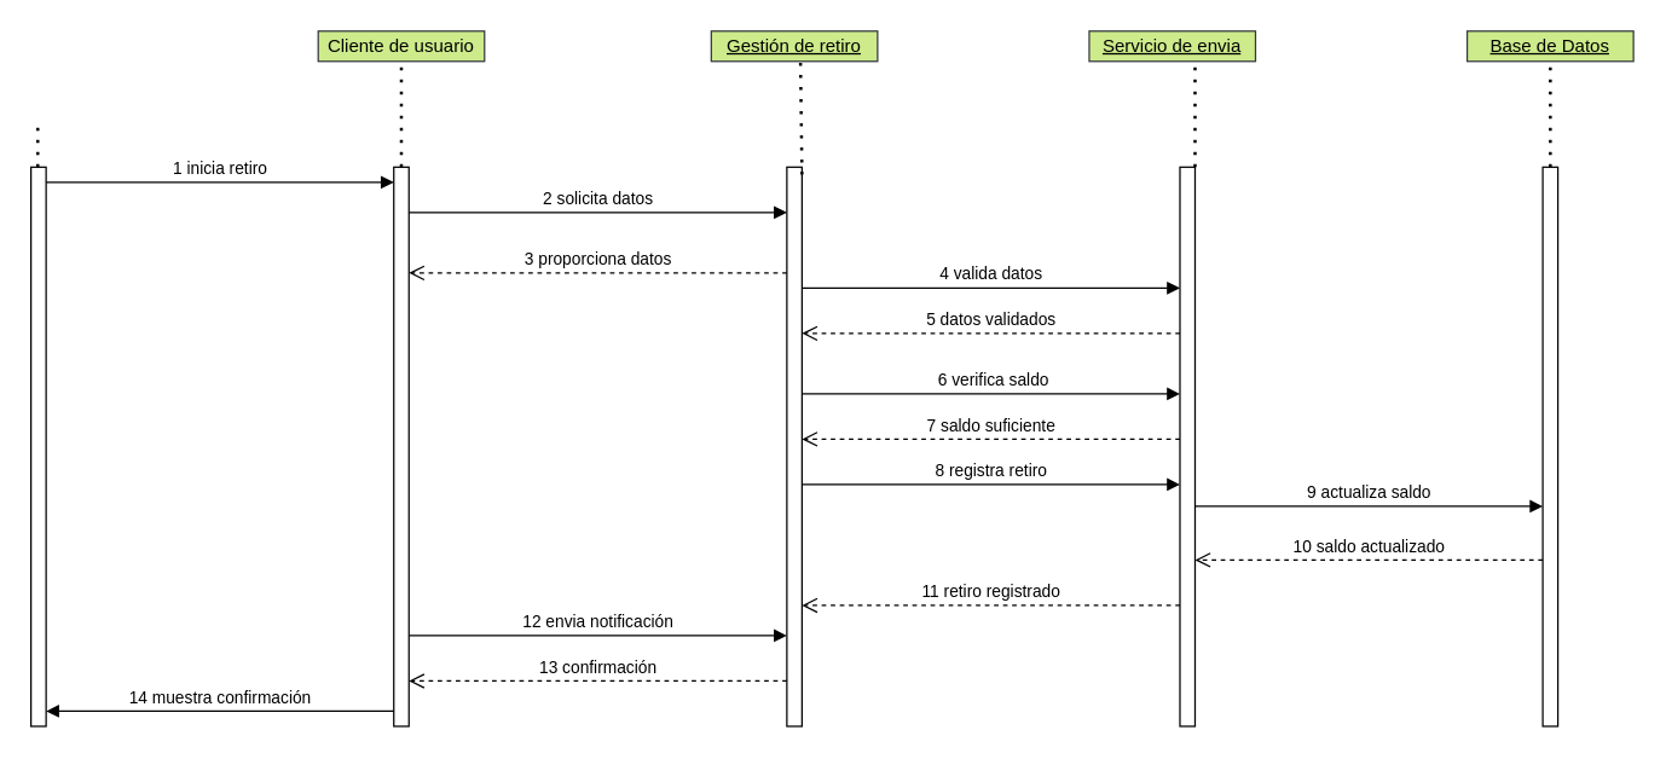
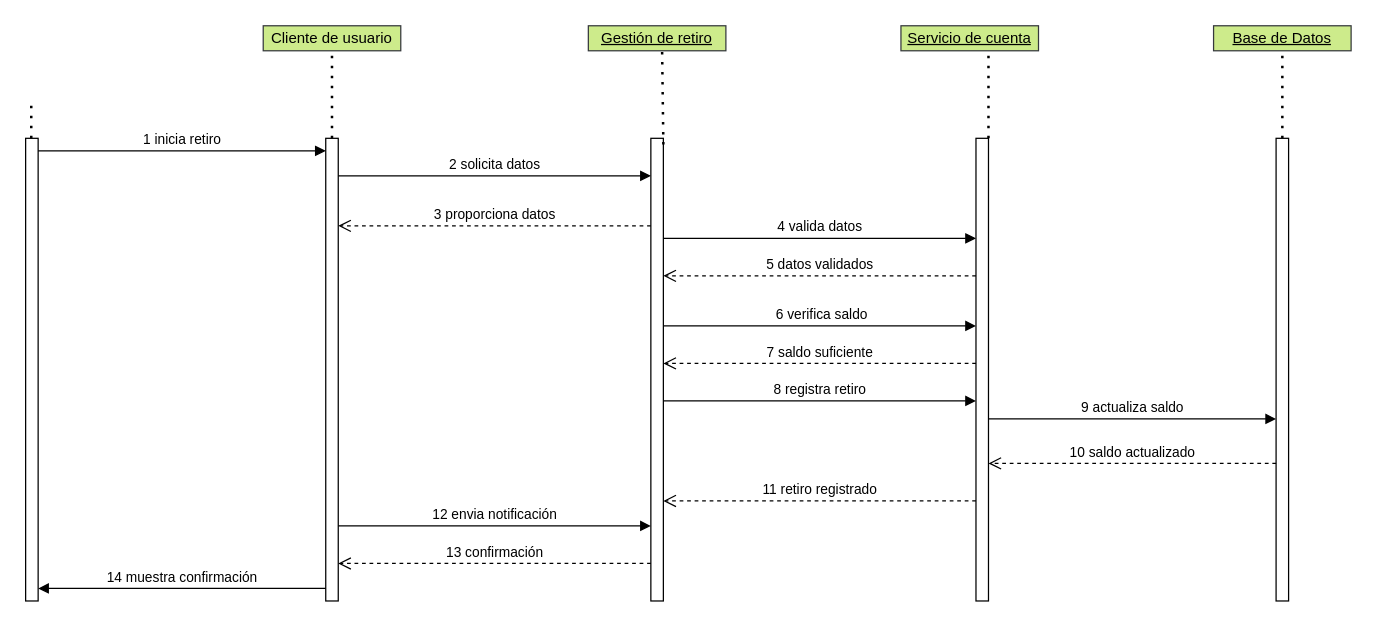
  <mxCell id="0" />
  <mxCell id="1" parent="0" />
  <mxCell id="2" value="Cliente de usuario" style="html=1;whiteSpace=wrap;fillColor=#cdeb8b;strokeColor=#36393d;" parent="1" vertex="1"><mxGeometry x="210" y="20" width="110" height="20" as="geometry" /></mxCell>
  <mxCell id="3" value="&lt;u&gt;Gestión de retiro&lt;/u&gt;" style="html=1;whiteSpace=wrap;fillColor=#cdeb8b;strokeColor=#36393d;" parent="1" vertex="1"><mxGeometry x="470" y="20" width="110" height="20" as="geometry" /></mxCell>
  <mxCell id="4" value="" style="html=1;points=[[0,0,0,0,5],[0,1,0,0,-5],[1,0,0,0,5],[1,1,0,0,-5]];perimeter=orthogonalPerimeter;outlineConnect=0;targetShapes=umlLifeline;portConstraint=eastwest;newEdgeStyle={&quot;curved&quot;:0,&quot;rounded&quot;:0};" parent="1" vertex="1"><mxGeometry x="20" y="110" width="10" height="370" as="geometry" /></mxCell>
  <mxCell id="5" value="" style="html=1;points=[[0,0,0,0,5],[0,1,0,0,-5],[1,0,0,0,5],[1,1,0,0,-5]];perimeter=orthogonalPerimeter;outlineConnect=0;targetShapes=umlLifeline;portConstraint=eastwest;newEdgeStyle={&quot;curved&quot;:0,&quot;rounded&quot;:0};" parent="1" vertex="1"><mxGeometry x="260" y="110" width="10" height="370" as="geometry" /></mxCell>
  <mxCell id="6" value="" style="html=1;points=[[0,0,0,0,5],[0,1,0,0,-5],[1,0,0,0,5],[1,1,0,0,-5]];perimeter=orthogonalPerimeter;outlineConnect=0;targetShapes=umlLifeline;portConstraint=eastwest;newEdgeStyle={&quot;curved&quot;:0,&quot;rounded&quot;:0};" parent="1" vertex="1"><mxGeometry x="520" y="110" width="10" height="370" as="geometry" /></mxCell>
  <mxCell id="7" value="1 inicia retiro" style="html=1;verticalAlign=bottom;endArrow=block;curved=0;rounded=0;" parent="1" target="5" edge="1"><mxGeometry width="80" relative="1" as="geometry"><mxPoint x="30" y="120" as="sourcePoint" /><mxPoint x="110" y="120" as="targetPoint" /></mxGeometry></mxCell>
  <mxCell id="8" value="2 solicita datos" style="html=1;verticalAlign=bottom;endArrow=block;curved=0;rounded=0;" parent="1" edge="1"><mxGeometry width="80" relative="1" as="geometry"><mxPoint x="270" y="140" as="sourcePoint" /><mxPoint x="520" y="140" as="targetPoint" /></mxGeometry></mxCell>
  <mxCell id="9" value="3 proporciona datos" style="html=1;verticalAlign=bottom;endArrow=open;dashed=1;endSize=8;curved=0;rounded=0;" parent="1" target="5" edge="1"><mxGeometry relative="1" as="geometry"><mxPoint x="520" y="180" as="sourcePoint" /><mxPoint x="275" y="180" as="targetPoint" /></mxGeometry></mxCell>
  <mxCell id="10" value="" style="endArrow=none;dashed=1;html=1;dashPattern=1 3;strokeWidth=2;rounded=0;entryX=0.5;entryY=1;entryDx=0;entryDy=0;" parent="1" source="5" target="2" edge="1"><mxGeometry width="50" height="50" relative="1" as="geometry"><mxPoint x="265" y="90" as="sourcePoint" /><mxPoint x="360" y="200" as="targetPoint" /></mxGeometry></mxCell>
  <mxCell id="11" value="" style="endArrow=none;dashed=1;html=1;dashPattern=1 3;strokeWidth=2;rounded=0;entryX=0.5;entryY=1;entryDx=0;entryDy=0;" parent="1" source="4" edge="1"><mxGeometry width="50" height="50" relative="1" as="geometry"><mxPoint x="24.5" y="155" as="sourcePoint" /><mxPoint x="24.5" y="80" as="targetPoint" /></mxGeometry></mxCell>
  <mxCell id="12" value="" style="endArrow=none;dashed=1;html=1;dashPattern=1 3;strokeWidth=2;rounded=0;entryX=0.5;entryY=1;entryDx=0;entryDy=0;exitX=1;exitY=0;exitDx=0;exitDy=5;exitPerimeter=0;" parent="1" source="6" edge="1"><mxGeometry width="50" height="50" relative="1" as="geometry"><mxPoint x="529" y="100" as="sourcePoint" /><mxPoint x="529" y="40" as="targetPoint" /></mxGeometry></mxCell>
  <mxCell id="13" value="14 muestra confirmación" style="html=1;verticalAlign=bottom;endArrow=block;curved=0;rounded=0;entryX=1;entryY=1;entryDx=0;entryDy=-5;entryPerimeter=0;" parent="1" edge="1"><mxGeometry width="80" relative="1" as="geometry"><mxPoint x="260" y="470" as="sourcePoint" /><mxPoint x="30" y="470" as="targetPoint" /></mxGeometry></mxCell>
- <mxCell id="14" value="&lt;u&gt;Servicio de envia&lt;/u&gt;" style="html=1;whiteSpace=wrap;fillColor=#cdeb8b;strokeColor=#36393d;" parent="1" vertex="1"><mxGeometry x="720" y="20" width="110" height="20" as="geometry" /></mxCell>
+ <mxCell id="14" value="&lt;u&gt;Servicio de cuenta&lt;/u&gt;" style="html=1;whiteSpace=wrap;fillColor=#cdeb8b;strokeColor=#36393d;" parent="1" vertex="1"><mxGeometry x="720" y="20" width="110" height="20" as="geometry" /></mxCell>
  <mxCell id="15" value="" style="html=1;points=[[0,0,0,0,5],[0,1,0,0,-5],[1,0,0,0,5],[1,1,0,0,-5]];perimeter=orthogonalPerimeter;outlineConnect=0;targetShapes=umlLifeline;portConstraint=eastwest;newEdgeStyle={&quot;curved&quot;:0,&quot;rounded&quot;:0};" parent="1" vertex="1"><mxGeometry x="780" y="110" width="10" height="370" as="geometry" /></mxCell>
  <mxCell id="16" value="" style="endArrow=none;dashed=1;html=1;dashPattern=1 3;strokeWidth=2;rounded=0;exitX=1;exitY=0;exitDx=0;exitDy=0;exitPerimeter=0;" parent="1" source="15" edge="1"><mxGeometry width="50" height="50" relative="1" as="geometry"><mxPoint x="782" y="110" as="sourcePoint" /><mxPoint x="790" y="41" as="targetPoint" /></mxGeometry></mxCell>
  <mxCell id="17" value="4 valida datos" style="html=1;verticalAlign=bottom;endArrow=block;curved=0;rounded=0;" parent="1" edge="1"><mxGeometry width="80" relative="1" as="geometry"><mxPoint x="530" y="190" as="sourcePoint" /><mxPoint x="780" y="190" as="targetPoint" /></mxGeometry></mxCell>
  <mxCell id="18" value="5 datos validados" style="html=1;verticalAlign=bottom;endArrow=open;dashed=1;endSize=8;curved=0;rounded=0;" parent="1" edge="1"><mxGeometry relative="1" as="geometry"><mxPoint x="780" y="220" as="sourcePoint" /><mxPoint x="530" y="220" as="targetPoint" /></mxGeometry></mxCell>
  <mxCell id="19" value="11 retiro registrado" style="html=1;verticalAlign=bottom;endArrow=open;dashed=1;endSize=8;curved=0;rounded=0;" parent="1" edge="1"><mxGeometry relative="1" as="geometry"><mxPoint x="780" y="400" as="sourcePoint" /><mxPoint x="530" y="400" as="targetPoint" /><Array as="points"><mxPoint x="660" y="400" /></Array></mxGeometry></mxCell>
  <mxCell id="20" value="12 envia notificación" style="html=1;verticalAlign=bottom;endArrow=block;curved=0;rounded=0;" parent="1" edge="1"><mxGeometry width="80" relative="1" as="geometry"><mxPoint x="270" y="420" as="sourcePoint" /><mxPoint x="520" y="420" as="targetPoint" /></mxGeometry></mxCell>
  <mxCell id="21" value="&lt;u&gt;Base de Datos&lt;/u&gt;" style="html=1;whiteSpace=wrap;fillColor=#cdeb8b;strokeColor=#36393d;" parent="1" vertex="1"><mxGeometry x="970" y="20" width="110" height="20" as="geometry" /></mxCell>
  <mxCell id="22" value="" style="html=1;points=[[0,0,0,0,5],[0,1,0,0,-5],[1,0,0,0,5],[1,1,0,0,-5]];perimeter=orthogonalPerimeter;outlineConnect=0;targetShapes=umlLifeline;portConstraint=eastwest;newEdgeStyle={&quot;curved&quot;:0,&quot;rounded&quot;:0};" parent="1" vertex="1"><mxGeometry x="1020" y="110" width="10" height="370" as="geometry" /></mxCell>
  <mxCell id="23" value="&amp;nbsp;6 verifica saldo" style="html=1;verticalAlign=bottom;endArrow=block;curved=0;rounded=0;" parent="1" edge="1"><mxGeometry width="80" relative="1" as="geometry"><mxPoint x="530" y="260" as="sourcePoint" /><mxPoint x="780" y="260" as="targetPoint" /></mxGeometry></mxCell>
  <mxCell id="24" value="9 actualiza saldo" style="html=1;verticalAlign=bottom;endArrow=block;curved=0;rounded=0;" parent="1" edge="1"><mxGeometry width="80" relative="1" as="geometry"><mxPoint x="790" y="334.41" as="sourcePoint" /><mxPoint x="1020" y="334.41" as="targetPoint" /></mxGeometry></mxCell>
  <mxCell id="25" value="10 saldo actualizado" style="html=1;verticalAlign=bottom;endArrow=open;dashed=1;endSize=8;curved=0;rounded=0;" parent="1" edge="1"><mxGeometry relative="1" as="geometry"><mxPoint x="1020" y="370" as="sourcePoint" /><mxPoint x="790" y="370" as="targetPoint" /><Array as="points"><mxPoint x="920" y="370" /></Array></mxGeometry></mxCell>
  <mxCell id="26" value="13 confirmación" style="html=1;verticalAlign=bottom;endArrow=open;dashed=1;endSize=8;curved=0;rounded=0;" parent="1" edge="1"><mxGeometry relative="1" as="geometry"><mxPoint x="520" y="450" as="sourcePoint" /><mxPoint x="270" y="450" as="targetPoint" /><Array as="points"><mxPoint x="389" y="450" /></Array></mxGeometry></mxCell>
  <mxCell id="27" value="" style="endArrow=none;dashed=1;html=1;dashPattern=1 3;strokeWidth=2;rounded=0;" parent="1" edge="1"><mxGeometry width="50" height="50" relative="1" as="geometry"><mxPoint x="1025" y="110" as="sourcePoint" /><mxPoint x="1025" y="41" as="targetPoint" /></mxGeometry></mxCell>
  <mxCell id="28" value="8 registra retiro" style="html=1;verticalAlign=bottom;endArrow=block;curved=0;rounded=0;" parent="1" edge="1"><mxGeometry width="80" relative="1" as="geometry"><mxPoint x="530" y="320" as="sourcePoint" /><mxPoint x="780" y="320" as="targetPoint" /></mxGeometry></mxCell>
  <mxCell id="29" value="7 saldo suficiente" style="html=1;verticalAlign=bottom;endArrow=open;dashed=1;endSize=8;curved=0;rounded=0;" parent="1" edge="1"><mxGeometry relative="1" as="geometry"><mxPoint x="780" y="290" as="sourcePoint" /><mxPoint x="530" y="290" as="targetPoint" /></mxGeometry></mxCell>
